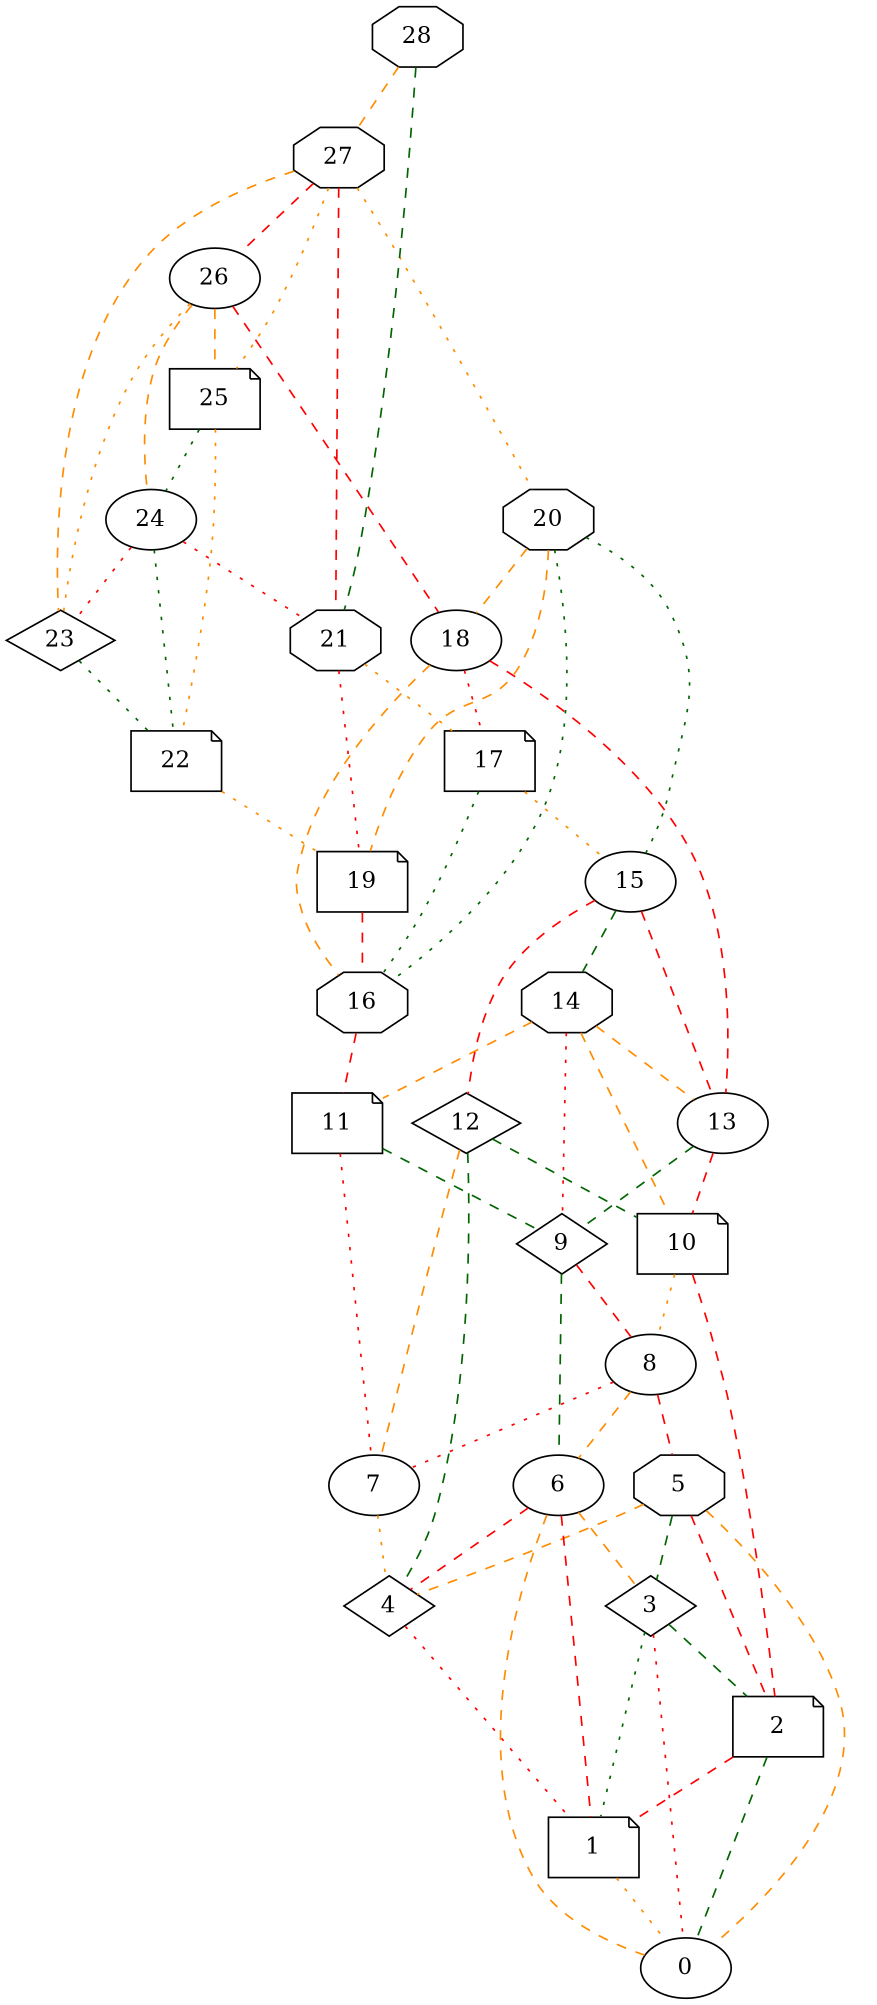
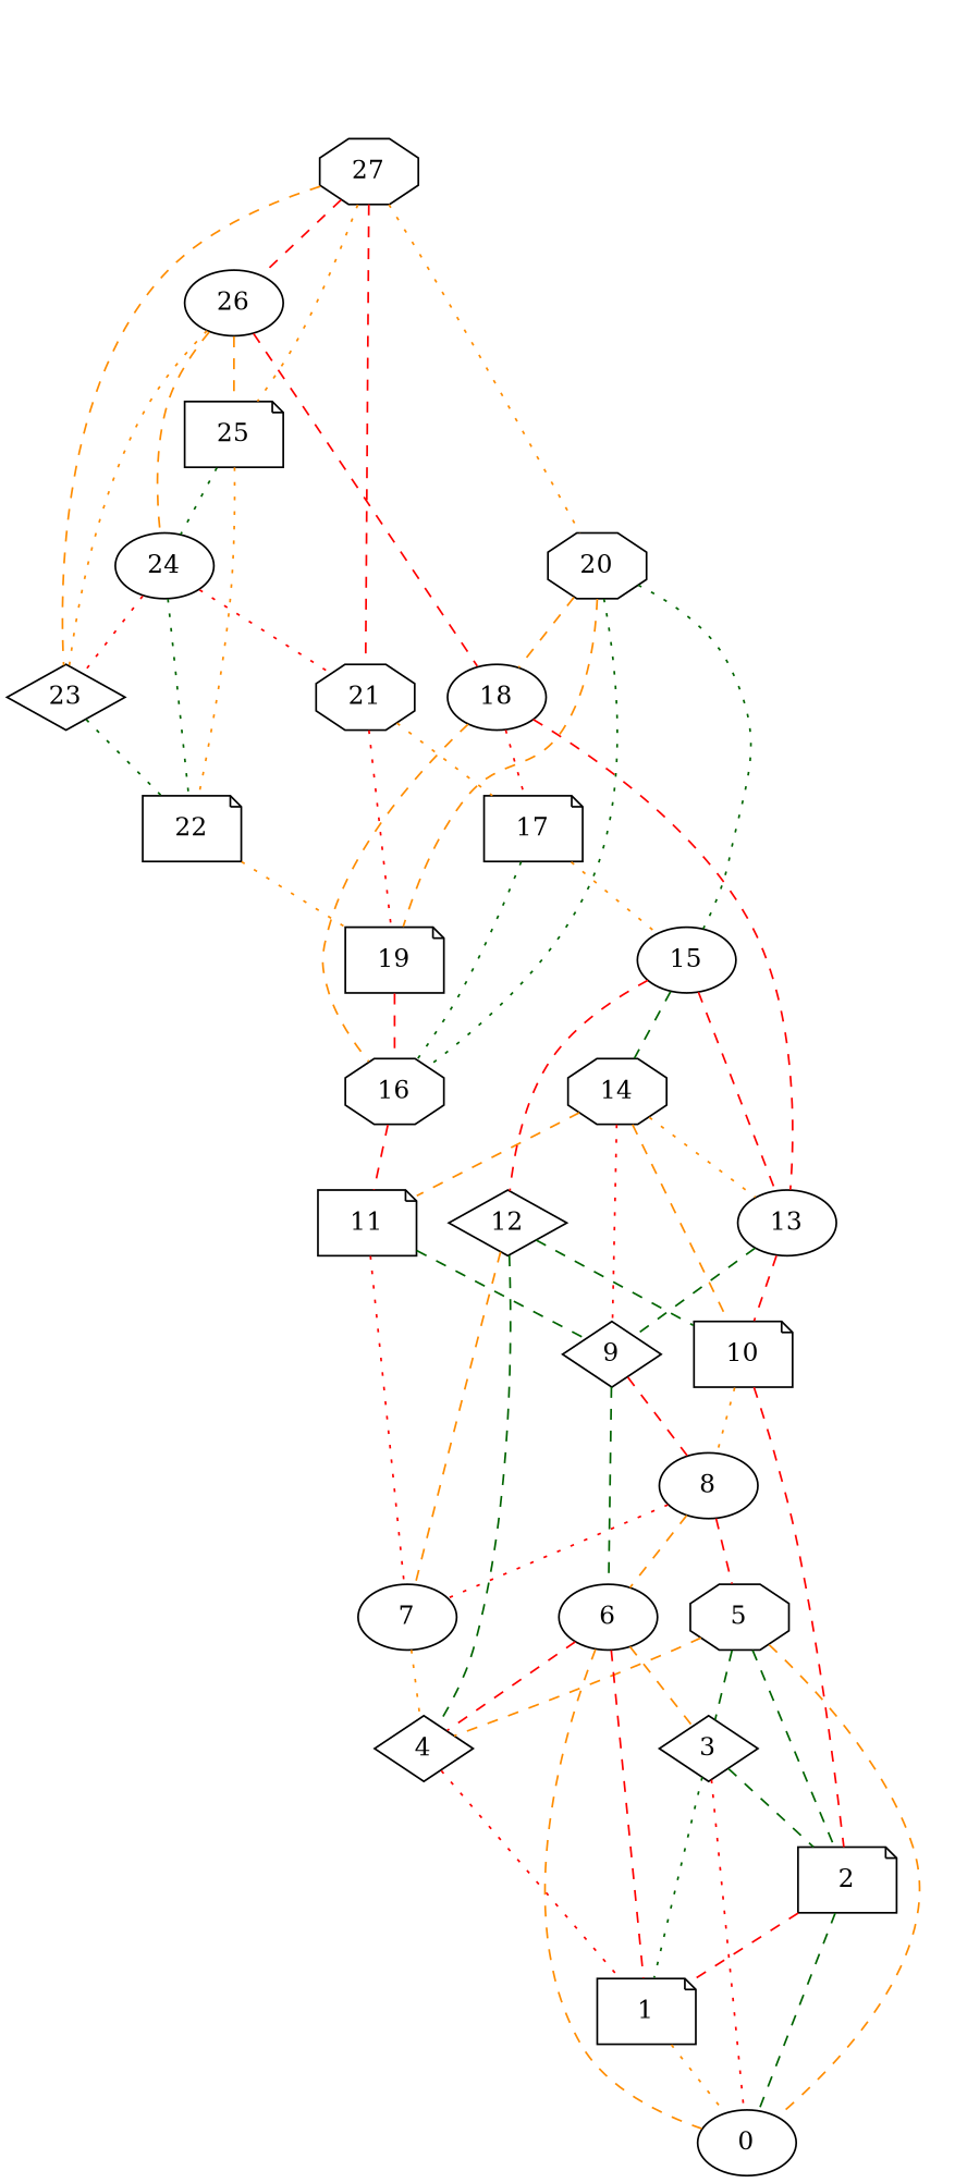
  graph {
    fontname="DejaVu Serif"
    node [fontname="DejaVu Serif" shape=ellipse]
    edge [color=darkorange fontname="DejaVu Serif" style=dashed]
    1 [shape=note]
    0
    2 [shape=note]
    3 [shape=diamond]
    4 [shape=diamond]
    5 [shape=octagon]
    6
    7
    8
    9 [shape=diamond]
    10 [shape=note]
    11 [shape=note]
    12 [shape=diamond]
    13
    14 [shape=octagon]
    15
    16 [shape=octagon]
    17 [shape=note]
    18
    19 [shape=note]
    20 [shape=octagon]
    21 [shape=octagon]
    22 [shape=note]
    23 [shape=diamond]
    24
    25 [shape=note]
    26
    27 [shape=octagon]
-   28 [shape=octagon]
    1 -- 0 [style=dotted]
    2 -- 1 [color=red]
    2 -- 0 [color=darkgreen]
    3 -- 1 [color=darkgreen style=dotted]
    3 -- 0 [color=red style=dotted]
    3 -- 2 [color=darkgreen]
    4 -- 1 [color=red style=dotted]
    5 -- 0
-   5 -- 2 [color=red]
+   5 -- 2 [color=darkgreen]
    5 -- 3 [color=darkgreen]
    5 -- 4
    6 -- 1 [color=red]
    6 -- 0
    6 -- 3
    6 -- 4 [color=red]
    7 -- 4 [style=dotted]
    8 -- 5 [color=red]
    8 -- 6
    8 -- 7 [color=red style=dotted]
    9 -- 6 [color=darkgreen]
    9 -- 8 [color=red]
    10 -- 2 [color=red]
    10 -- 8 [style=dotted]
    11 -- 7 [color=red style=dotted]
    11 -- 9 [color=darkgreen]
    12 -- 4 [color=darkgreen]
    12 -- 7
    12 -- 10 [color=darkgreen]
    13 -- 9 [color=darkgreen]
    13 -- 10 [color=red]
    14 -- 9 [color=red style=dotted]
    14 -- 10
    14 -- 11
-   14 -- 13
+   14 -- 13 [style=dotted]
    15 -- 12 [color=red]
    15 -- 13 [color=red]
    15 -- 14 [color=darkgreen]
    16 -- 11 [color=red]
    17 -- 15 [style=dotted]
    17 -- 16 [color=darkgreen style=dotted]
    18 -- 13 [color=red]
    18 -- 16
    18 -- 17 [color=red style=dotted]
    19 -- 16 [color=red]
    20 -- 15 [color=darkgreen style=dotted]
    20 -- 16 [color=darkgreen style=dotted]
    20 -- 18
    20 -- 19
    21 -- 17 [style=dotted]
    21 -- 19 [color=red style=dotted]
    22 -- 19 [style=dotted]
    23 -- 22 [color=darkgreen style=dotted]
    24 -- 21 [color=red style=dotted]
    24 -- 22 [color=darkgreen style=dotted]
    24 -- 23 [color=red style=dotted]
    25 -- 22 [style=dotted]
    25 -- 24 [color=darkgreen style=dotted]
    26 -- 18 [color=red]
    26 -- 23 [style=dotted]
    26 -- 24
    26 -- 25
    27 -- 20 [style=dotted]
    27 -- 21 [color=red]
    27 -- 23
    27 -- 25 [style=dotted]
    27 -- 26 [color=red]
-   28 -- 21 [color=darkgreen]
-   28 -- 27
  }
